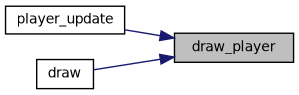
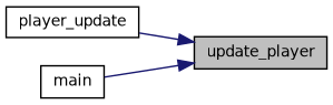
  digraph {
    rankdir=RL
    node [color=black fillcolor=white fontname=Helvetica fontsize=10 shape=record style=filled]
    edge [color=midnightblue dir=back fontname=Helvetica fontsize=10 labelfontname=Helvetica labelfontsize=10 style=solid]
-   n1 [fillcolor=grey75 fontcolor=black height=0.2 label=draw_player width=0.4]
+   n1 [fillcolor=grey75 fontcolor=black height=0.2 label=update_player width=0.4]
    n2 [height=0.2 label=player_update width=0.4]
-   n3 [height=0.2 label=draw width=0.4]
+   n3 [height=0.2 label=main width=0.4]
    n1 -> n2
    n1 -> n3
  }
